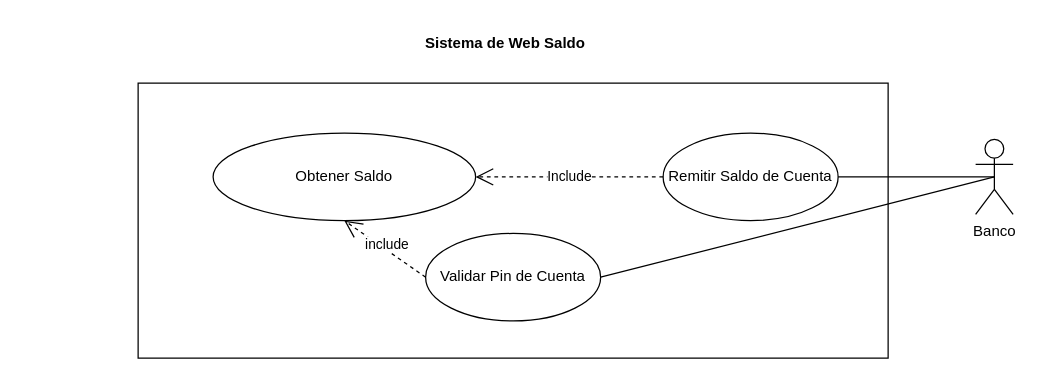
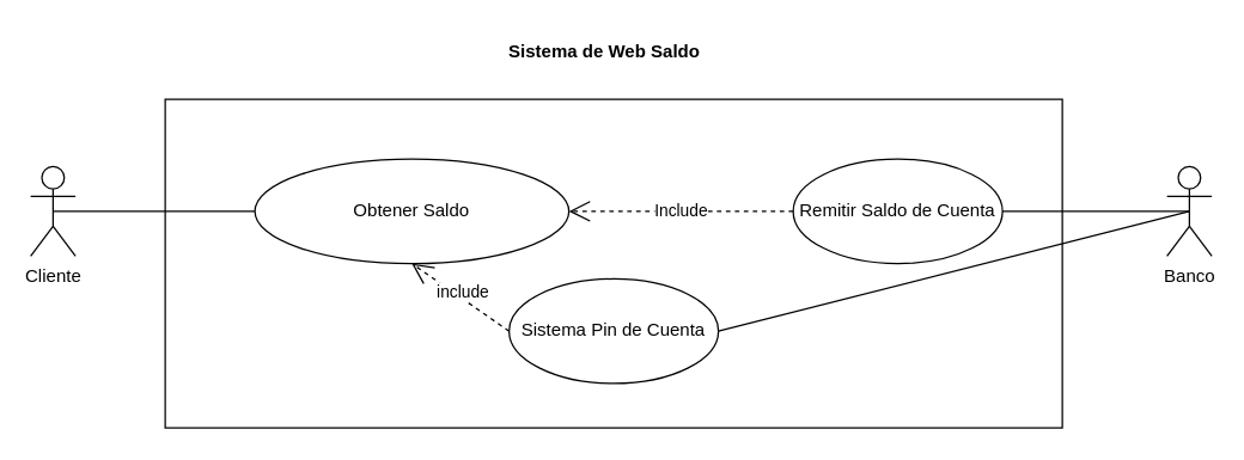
  <mxCell id="0" />
  <mxCell id="1" parent="0" />
  <mxCell id="2" value="" style="html=1;" vertex="1" parent="1"><mxGeometry x="110" y="66" width="600" height="220" as="geometry" /></mxCell>
+ <mxCell id="3" value="Cliente" style="shape=umlActor;verticalLabelPosition=bottom;verticalAlign=top;html=1;" vertex="1" parent="1"><mxGeometry x="20" y="111" width="30" height="60" as="geometry" /></mxCell>
  <mxCell id="4" value="Sistema de Web Saldo" style="text;align=center;fontStyle=1;verticalAlign=middle;spacingLeft=3;spacingRight=3;strokeColor=none;rotatable=0;points=[[0,0.5],[1,0.5]];portConstraint=eastwest;" vertex="1" parent="1"><mxGeometry x="364" y="20" width="80" height="26" as="geometry" /></mxCell>
  <mxCell id="5" value="Banco" style="shape=umlActor;verticalLabelPosition=bottom;verticalAlign=top;html=1;" vertex="1" parent="1"><mxGeometry x="780" y="111" width="30" height="60" as="geometry" /></mxCell>
+ <mxCell id="6" value="" style="endArrow=none;html=1;rounded=0;exitX=0;exitY=0.5;exitDx=0;exitDy=0;entryX=0.5;entryY=0.5;entryDx=0;entryDy=0;entryPerimeter=0;" edge="1" parent="1" source="7" target="3"><mxGeometry width="50" height="50" relative="1" as="geometry"><mxPoint x="80" y="51" as="sourcePoint" /><mxPoint x="420" y="226" as="targetPoint" /></mxGeometry></mxCell>
  <mxCell id="7" value="Obtener Saldo" style="ellipse;whiteSpace=wrap;html=1;" vertex="1" parent="1"><mxGeometry x="170" y="106" width="210" height="70" as="geometry" /></mxCell>
  <mxCell id="8" value="Remitir Saldo de Cuenta" style="ellipse;whiteSpace=wrap;html=1;" vertex="1" parent="1"><mxGeometry x="530" y="106" width="140" height="70" as="geometry" /></mxCell>
  <mxCell id="9" value="" style="endArrow=none;html=1;rounded=0;entryX=0.5;entryY=0.5;entryDx=0;entryDy=0;entryPerimeter=0;exitX=1;exitY=0.5;exitDx=0;exitDy=0;" edge="1" parent="1" source="8" target="5"><mxGeometry width="50" height="50" relative="1" as="geometry"><mxPoint x="310" y="426" as="sourcePoint" /><mxPoint x="360" y="376" as="targetPoint" /></mxGeometry></mxCell>
  <mxCell id="10" value="Include" style="endArrow=open;endSize=12;dashed=1;html=1;rounded=0;exitX=0;exitY=0.5;exitDx=0;exitDy=0;entryX=1;entryY=0.5;entryDx=0;entryDy=0;" edge="1" parent="1" source="8" target="7"><mxGeometry width="160" relative="1" as="geometry"><mxPoint x="260" y="396" as="sourcePoint" /><mxPoint x="420" y="396" as="targetPoint" /></mxGeometry></mxCell>
  <mxCell id="11" value="" style="endArrow=none;html=1;rounded=0;entryX=0.5;entryY=0.5;entryDx=0;entryDy=0;entryPerimeter=0;exitX=1;exitY=0.5;exitDx=0;exitDy=0;" edge="1" parent="1" source="12" target="5"><mxGeometry width="50" height="50" relative="1" as="geometry"><mxPoint x="265" y="306.25" as="sourcePoint" /><mxPoint x="765" y="116" as="targetPoint" /></mxGeometry></mxCell>
- <mxCell id="12" value="Validar Pin de Cuenta" style="ellipse;whiteSpace=wrap;html=1;" vertex="1" parent="1"><mxGeometry x="340" y="186.25" width="140" height="70" as="geometry" /></mxCell>
+ <mxCell id="12" value="Sistema Pin de Cuenta" style="ellipse;whiteSpace=wrap;html=1;" vertex="1" parent="1"><mxGeometry x="340" y="186.25" width="140" height="70" as="geometry" /></mxCell>
  <mxCell id="13" value="include" style="endArrow=open;endSize=12;dashed=1;html=1;rounded=0;exitX=0;exitY=0.5;exitDx=0;exitDy=0;entryX=0.5;entryY=1;entryDx=0;entryDy=0;" edge="1" parent="1" source="12" target="7"><mxGeometry y="-4" width="160" relative="1" as="geometry"><mxPoint x="250.503" y="75.749" as="sourcePoint" /><mxPoint x="515" y="56.25" as="targetPoint" /><mxPoint as="offset" /></mxGeometry></mxCell>
